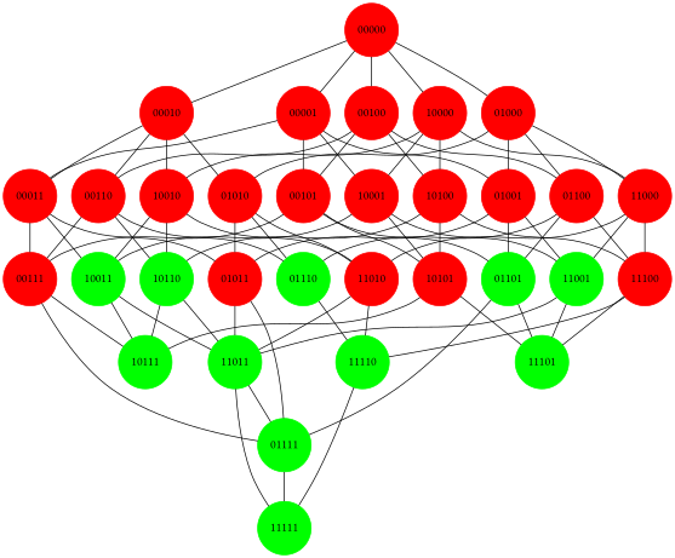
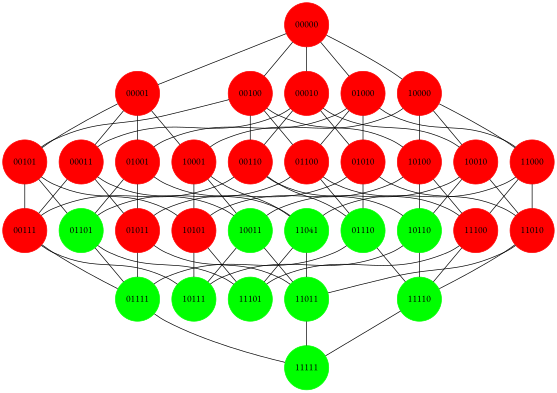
  digraph {
    fontname="EB Garamond"
    rankdir=BT
    node [color=red fontname="EB Garamond" shape=circle style=filled]
    edge [dir=none fontname="EB Garamond"]
    n1 [color=green label=11111]
    n2 [color=green label=01111]
    n3 [color=green label=11011]
    n4 [color=green label=11110]
    n5 [label=00111]
    n6 [label=01011]
    n7 [color=green label=01101]
    n8 [color=green label=01110]
    n9 [color=green label=10111]
    n10 [color=green label=10011]
    n11 [label=10101]
    n12 [color=green label=10110]
-   n13 [color=green label=11001]
+   n13 [color=green label=11041]
    n14 [label=11010]
    n15 [color=green label=11101]
    n16 [label=11100]
    n17 [label=00011]
    n18 [label=00101]
    n19 [label=00110]
    n20 [label=01001]
    n21 [label=01010]
    n22 [label=01100]
    n23 [label=10001]
    n24 [label=10010]
    n25 [label=10100]
    n26 [label=11000]
    n27 [label=00001]
    n28 [label=00010]
    n29 [label=00100]
    n30 [label=01000]
    n31 [label=10000]
    n32 [label=00000]
    n1 -> n2
    n1 -> n3
    n1 -> n4
    n2 -> n5
    n2 -> n6
    n2 -> n7
-   n2 -> n3
+   n2 -> n8
    n3 -> n6
    n3 -> n10
    n3 -> n13
    n3 -> n14
    n4 -> n8
-   n3 -> n12
+   n4 -> n12
    n4 -> n14
    n4 -> n16
    n5 -> n17
    n5 -> n18
    n5 -> n19
    n6 -> n17
    n6 -> n20
    n6 -> n21
    n7 -> n18
    n7 -> n20
    n7 -> n22
    n8 -> n19
    n8 -> n21
    n8 -> n22
    n9 -> n5
    n9 -> n10
    n9 -> n11
    n9 -> n12
    n10 -> n17
    n10 -> n23
    n10 -> n24
    n11 -> n18
    n11 -> n23
    n11 -> n25
    n12 -> n19
    n12 -> n24
    n12 -> n25
    n13 -> n20
    n13 -> n23
    n13 -> n26
    n14 -> n21
    n14 -> n24
    n14 -> n26
    n15 -> n7
    n15 -> n11
    n15 -> n13
    n15 -> n16
    n16 -> n22
    n16 -> n25
    n16 -> n26
    n17 -> n27
    n17 -> n28
    n18 -> n27
    n18 -> n29
    n19 -> n28
    n19 -> n29
    n20 -> n27
    n20 -> n30
    n21 -> n28
    n21 -> n30
    n22 -> n29
    n22 -> n30
    n23 -> n27
    n23 -> n31
    n24 -> n28
    n24 -> n31
    n25 -> n29
    n25 -> n31
    n26 -> n30
    n26 -> n31
    n27 -> n32
    n28 -> n32
    n29 -> n32
    n30 -> n32
    n31 -> n32
  }
